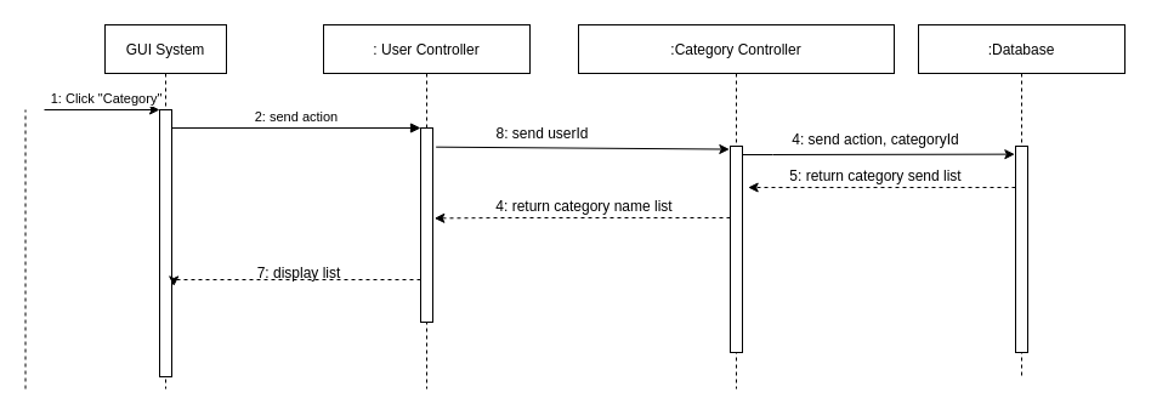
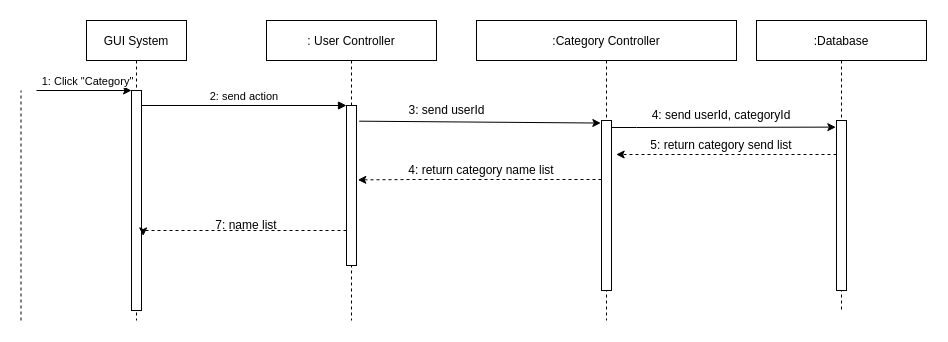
  <mxCell id="0" />
  <mxCell id="1" parent="0" />
  <mxCell id="2" value="GUI System" style="shape=umlLifeline;perimeter=lifelinePerimeter;container=1;collapsible=0;recursiveResize=0;rounded=0;shadow=0;strokeWidth=1;" vertex="1" parent="1"><mxGeometry x="86" y="20" width="100" height="300" as="geometry" /></mxCell>
  <mxCell id="3" value="" style="points=[];perimeter=orthogonalPerimeter;rounded=0;shadow=0;strokeWidth=1;" vertex="1" parent="2"><mxGeometry x="45" y="70" width="10" height="220" as="geometry" /></mxCell>
  <mxCell id="4" value=": User Controller" style="shape=umlLifeline;perimeter=lifelinePerimeter;container=1;collapsible=0;recursiveResize=0;rounded=0;shadow=0;strokeWidth=1;" vertex="1" parent="1"><mxGeometry x="266" y="20" width="170" height="300" as="geometry" /></mxCell>
  <mxCell id="5" value="" style="points=[];perimeter=orthogonalPerimeter;rounded=0;shadow=0;strokeWidth=1;" vertex="1" parent="4"><mxGeometry x="80" y="85" width="10" height="160" as="geometry" /></mxCell>
- <mxCell id="6" value="7: display list" style="text;html=1;strokeColor=none;fillColor=none;align=center;verticalAlign=middle;whiteSpace=wrap;rounded=0;" vertex="1" parent="4"><mxGeometry x="-60" y="190" width="80" height="30" as="geometry" /></mxCell>
+ <mxCell id="6" value="7: name list" style="text;html=1;strokeColor=none;fillColor=none;align=center;verticalAlign=middle;whiteSpace=wrap;rounded=0;" vertex="1" parent="4"><mxGeometry x="-60" y="190" width="80" height="30" as="geometry" /></mxCell>
  <mxCell id="7" value="2: send action" style="verticalAlign=bottom;endArrow=block;entryX=0;entryY=0;shadow=0;strokeWidth=1;" edge="1" parent="1" source="3" target="5"><mxGeometry relative="1" as="geometry"><mxPoint x="241" y="100" as="sourcePoint" /></mxGeometry></mxCell>
  <mxCell id="8" value="" style="endArrow=none;dashed=1;html=1;rounded=0;" edge="1" parent="1"><mxGeometry width="50" height="50" relative="1" as="geometry"><mxPoint x="20.5" y="320" as="sourcePoint" /><mxPoint x="20.5" y="90" as="targetPoint" /></mxGeometry></mxCell>
  <mxCell id="9" value=":Category Controller" style="shape=umlLifeline;perimeter=lifelinePerimeter;container=1;collapsible=0;recursiveResize=0;rounded=0;shadow=0;strokeWidth=1;" vertex="1" parent="1"><mxGeometry x="476" y="20" width="260" height="300" as="geometry" /></mxCell>
  <mxCell id="10" value="" style="points=[];perimeter=orthogonalPerimeter;rounded=0;shadow=0;strokeWidth=1;" vertex="1" parent="9"><mxGeometry x="125" y="100" width="10" height="170" as="geometry" /></mxCell>
  <mxCell id="11" value="5: return category send list" style="text;html=1;strokeColor=none;fillColor=none;align=center;verticalAlign=middle;whiteSpace=wrap;rounded=0;" vertex="1" parent="9"><mxGeometry x="170" y="110" width="150" height="30" as="geometry" /></mxCell>
  <mxCell id="12" value="" style="endArrow=classic;html=1;rounded=0;" edge="1" parent="1" target="3"><mxGeometry width="50" height="50" relative="1" as="geometry"><mxPoint x="36" y="90" as="sourcePoint" /><mxPoint x="376" y="50" as="targetPoint" /></mxGeometry></mxCell>
  <mxCell id="13" value="1: Click &quot;Category&quot;" style="edgeLabel;html=1;align=center;verticalAlign=middle;resizable=0;points=[];" vertex="1" connectable="0" parent="12"><mxGeometry x="-0.354" y="1" relative="1" as="geometry"><mxPoint x="19" y="-9" as="offset" /></mxGeometry></mxCell>
  <mxCell id="14" value="" style="endArrow=classic;html=1;rounded=0;entryX=-0.067;entryY=0.015;entryDx=0;entryDy=0;entryPerimeter=0;exitX=1.267;exitY=0.098;exitDx=0;exitDy=0;exitPerimeter=0;" edge="1" parent="1" source="5" target="10"><mxGeometry width="50" height="50" relative="1" as="geometry"><mxPoint x="356" y="110" as="sourcePoint" /><mxPoint x="376" y="50" as="targetPoint" /></mxGeometry></mxCell>
- <mxCell id="15" value="8: send userId" style="text;html=1;align=center;verticalAlign=middle;resizable=0;points=[];autosize=1;strokeColor=none;fillColor=none;" vertex="1" parent="1"><mxGeometry x="396" y="95" width="100" height="30" as="geometry" /></mxCell>
+ <mxCell id="15" value="3: send userId" style="text;html=1;align=center;verticalAlign=middle;resizable=0;points=[];autosize=1;strokeColor=none;fillColor=none;" vertex="1" parent="1"><mxGeometry x="396" y="95" width="100" height="30" as="geometry" /></mxCell>
  <mxCell id="16" style="edgeStyle=orthogonalEdgeStyle;rounded=0;orthogonalLoop=1;jettySize=auto;html=1;entryX=1.133;entryY=0.465;entryDx=0;entryDy=0;entryPerimeter=0;dashed=1;" edge="1" parent="1" source="10" target="5"><mxGeometry relative="1" as="geometry"><Array as="points"><mxPoint x="416" y="179" /><mxPoint x="416" y="179" /></Array></mxGeometry></mxCell>
  <mxCell id="17" value=":Database" style="shape=umlLifeline;perimeter=lifelinePerimeter;container=1;collapsible=0;recursiveResize=0;rounded=0;shadow=0;strokeWidth=1;" vertex="1" parent="1"><mxGeometry x="756" y="20" width="170" height="290" as="geometry" /></mxCell>
  <mxCell id="18" value="" style="points=[];perimeter=orthogonalPerimeter;rounded=0;shadow=0;strokeWidth=1;" vertex="1" parent="17"><mxGeometry x="80" y="100" width="10" height="170" as="geometry" /></mxCell>
  <mxCell id="19" style="edgeStyle=orthogonalEdgeStyle;rounded=0;orthogonalLoop=1;jettySize=auto;html=1;entryX=-0.067;entryY=0.039;entryDx=0;entryDy=0;entryPerimeter=0;" edge="1" parent="1" source="10" target="18"><mxGeometry relative="1" as="geometry"><Array as="points"><mxPoint x="636" y="127" /><mxPoint x="636" y="127" /></Array></mxGeometry></mxCell>
- <mxCell id="20" value="4: send action, categoryId" style="text;html=1;strokeColor=none;fillColor=none;align=center;verticalAlign=middle;whiteSpace=wrap;rounded=0;" vertex="1" parent="1"><mxGeometry x="646" y="100" width="150" height="30" as="geometry" /></mxCell>
+ <mxCell id="20" value="4: send userId, categoryId" style="text;html=1;strokeColor=none;fillColor=none;align=center;verticalAlign=middle;whiteSpace=wrap;rounded=0;" vertex="1" parent="1"><mxGeometry x="646" y="100" width="150" height="30" as="geometry" /></mxCell>
  <mxCell id="21" style="edgeStyle=orthogonalEdgeStyle;rounded=0;orthogonalLoop=1;jettySize=auto;html=1;entryX=1.467;entryY=0.2;entryDx=0;entryDy=0;entryPerimeter=0;dashed=1;" edge="1" parent="1" source="18" target="10"><mxGeometry relative="1" as="geometry"><Array as="points"><mxPoint x="776" y="154" /><mxPoint x="776" y="154" /></Array></mxGeometry></mxCell>
  <mxCell id="22" style="edgeStyle=orthogonalEdgeStyle;rounded=0;orthogonalLoop=1;jettySize=auto;html=1;entryX=1.167;entryY=0.661;entryDx=0;entryDy=0;entryPerimeter=0;dashed=1;" edge="1" parent="1" source="5" target="3"><mxGeometry relative="1" as="geometry"><Array as="points"><mxPoint x="143" y="230" /></Array></mxGeometry></mxCell>
  <mxCell id="23" value="4: return category name list" style="text;html=1;strokeColor=none;fillColor=none;align=center;verticalAlign=middle;whiteSpace=wrap;rounded=0;" vertex="1" parent="1"><mxGeometry x="406" y="155" width="150" height="30" as="geometry" /></mxCell>
